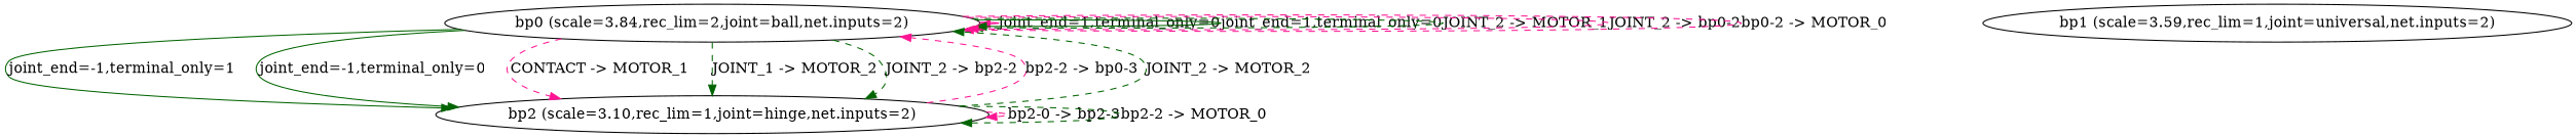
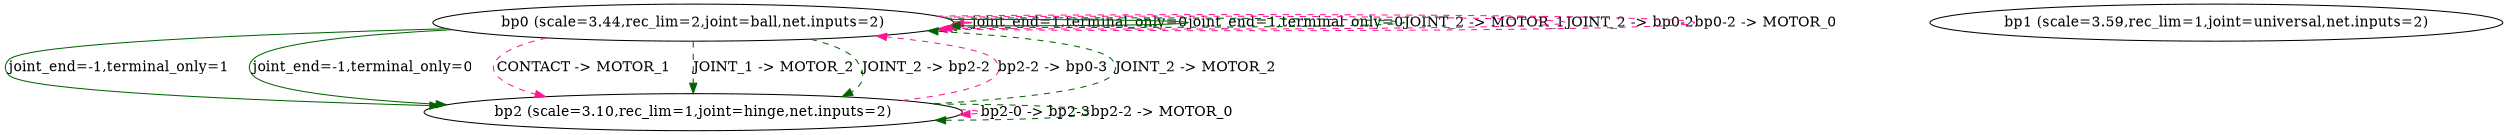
  digraph {
    edge [color=darkgreen style=dashed]
-   n1 [label="bp0 (scale=3.84,rec_lim=2,joint=ball,net.inputs=2)"]
+   n1 [label="bp0 (scale=3.44,rec_lim=2,joint=ball,net.inputs=2)"]
    n2 [label="bp2 (scale=3.10,rec_lim=1,joint=hinge,net.inputs=2)"]
    n3 [label="bp1 (scale=3.59,rec_lim=1,joint=universal,net.inputs=2)"]
    n1 -> n1 [label="joint_end=1,terminal_only=0" color=deeppink style=""]
    n1 -> n1 [label="joint_end=1,terminal_only=0" style=""]
    n1 -> n1 [label="JOINT_2 -> MOTOR_1"]
    n1 -> n1 [label="JOINT_2 -> bp0-2" color=deeppink]
    n1 -> n1 [label="bp0-2 -> MOTOR_0" color=deeppink]
    n1 -> n2 [label="joint_end=-1,terminal_only=1" style=""]
    n1 -> n2 [label="joint_end=-1,terminal_only=0" style=""]
    n1 -> n2 [label="CONTACT -> MOTOR_1" color=deeppink]
    n1 -> n2 [label="JOINT_1 -> MOTOR_2"]
    n1 -> n2 [label="JOINT_2 -> bp2-2"]
    n2 -> n1 [label="bp2-2 -> bp0-3" color=deeppink]
    n2 -> n1 [label="JOINT_2 -> MOTOR_2"]
    n2 -> n2 [label="bp2-0 -> bp2-3" color=deeppink]
    n2 -> n2 [label="bp2-2 -> MOTOR_0"]
  }
